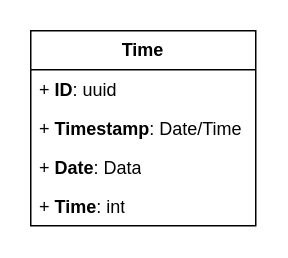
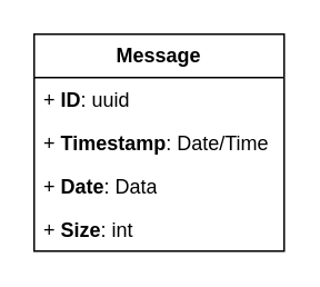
  <mxCell id="0" />
  <mxCell id="1" parent="0" />
- <mxCell id="2" value="&lt;b&gt;Time&lt;/b&gt;" style="swimlane;fontStyle=0;childLayout=stackLayout;horizontal=1;startSize=26;fillColor=none;horizontalStack=0;resizeParent=1;resizeParentMax=0;resizeLast=0;collapsible=1;marginBottom=0;whiteSpace=wrap;html=1;" vertex="1" parent="1"><mxGeometry x="20" y="20" width="150" height="130" as="geometry" /></mxCell>
+ <mxCell id="2" value="&lt;b&gt;Message&lt;/b&gt;" style="swimlane;fontStyle=0;childLayout=stackLayout;horizontal=1;startSize=26;fillColor=none;horizontalStack=0;resizeParent=1;resizeParentMax=0;resizeLast=0;collapsible=1;marginBottom=0;whiteSpace=wrap;html=1;" vertex="1" parent="1"><mxGeometry x="20" y="20" width="150" height="130" as="geometry" /></mxCell>
  <mxCell id="3" value="+ &lt;b&gt;ID&lt;/b&gt;: uuid" style="text;strokeColor=none;fillColor=none;align=left;verticalAlign=top;spacingLeft=4;spacingRight=4;overflow=hidden;rotatable=0;points=[[0,0.5],[1,0.5]];portConstraint=eastwest;whiteSpace=wrap;html=1;" vertex="1" parent="2"><mxGeometry y="26" width="150" height="26" as="geometry" /></mxCell>
  <mxCell id="4" value="+ &lt;b&gt;Timestamp&lt;/b&gt;: Date/Time" style="text;strokeColor=none;fillColor=none;align=left;verticalAlign=top;spacingLeft=4;spacingRight=4;overflow=hidden;rotatable=0;points=[[0,0.5],[1,0.5]];portConstraint=eastwest;whiteSpace=wrap;html=1;" vertex="1" parent="2"><mxGeometry y="52" width="150" height="26" as="geometry" /></mxCell>
  <mxCell id="5" value="+ &lt;b&gt;Date&lt;/b&gt;: Data" style="text;strokeColor=none;fillColor=none;align=left;verticalAlign=top;spacingLeft=4;spacingRight=4;overflow=hidden;rotatable=0;points=[[0,0.5],[1,0.5]];portConstraint=eastwest;whiteSpace=wrap;html=1;" vertex="1" parent="2"><mxGeometry y="78" width="150" height="26" as="geometry" /></mxCell>
- <mxCell id="6" value="+ &lt;b&gt;Time&lt;/b&gt;: int" style="text;strokeColor=none;fillColor=none;align=left;verticalAlign=top;spacingLeft=4;spacingRight=4;overflow=hidden;rotatable=0;points=[[0,0.5],[1,0.5]];portConstraint=eastwest;whiteSpace=wrap;html=1;" vertex="1" parent="2"><mxGeometry y="104" width="150" height="26" as="geometry" /></mxCell>
+ <mxCell id="6" value="+ &lt;b&gt;Size&lt;/b&gt;: int" style="text;strokeColor=none;fillColor=none;align=left;verticalAlign=top;spacingLeft=4;spacingRight=4;overflow=hidden;rotatable=0;points=[[0,0.5],[1,0.5]];portConstraint=eastwest;whiteSpace=wrap;html=1;" vertex="1" parent="2"><mxGeometry y="104" width="150" height="26" as="geometry" /></mxCell>
